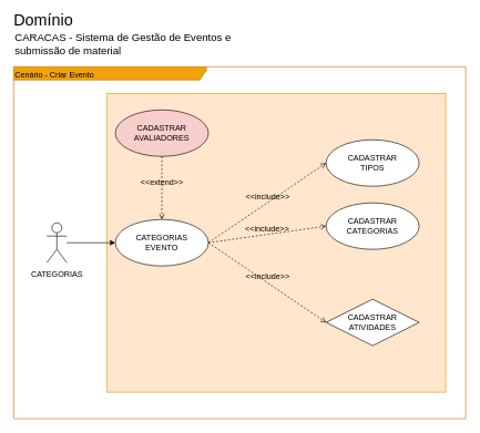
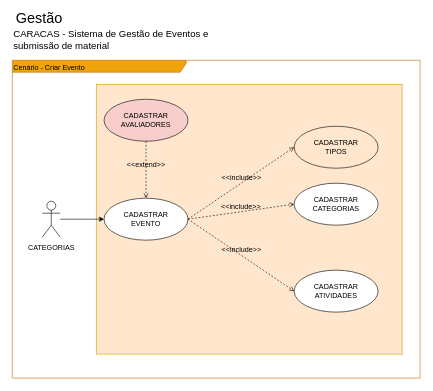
  <mxCell id="0" />
  <mxCell id="1" parent="0" />
  <mxCell id="2" value="&lt;font style=&quot;font-size: 12px&quot;&gt;Cenário - Criar Evento&lt;/font&gt;" style="shape=umlFrame;whiteSpace=wrap;html=1;fontSize=16;align=left;width=290;height=20;fillColor=#f0a30a;strokeColor=#BD7000;fontColor=#000000;" vertex="1" parent="1"><mxGeometry x="20" y="100" width="680" height="530" as="geometry" /></mxCell>
  <mxCell id="3" value="" style="rounded=0;whiteSpace=wrap;html=1;fontSize=12;align=left;fillColor=#ffe6cc;strokeColor=#d79b00;" vertex="1" parent="1"><mxGeometry x="160" y="140" width="510" height="450" as="geometry" /></mxCell>
- <mxCell id="4" value="Domínio" style="text;html=1;strokeColor=none;fillColor=none;align=center;verticalAlign=middle;whiteSpace=wrap;rounded=0;fontSize=24;fontColor=#000000;" vertex="1" parent="1"><mxGeometry x="20" y="20" width="90" height="20" as="geometry" /></mxCell>
+ <mxCell id="4" value="Gestão" style="text;html=1;strokeColor=none;fillColor=none;align=center;verticalAlign=middle;whiteSpace=wrap;rounded=0;fontSize=24;fontColor=#000000;" vertex="1" parent="1"><mxGeometry x="20" y="20" width="90" height="20" as="geometry" /></mxCell>
  <mxCell id="5" value="CARACAS - Sistema de Gestão de Eventos e submissão de material" style="text;html=1;strokeColor=none;fillColor=none;align=left;verticalAlign=middle;whiteSpace=wrap;rounded=0;fontSize=16;fontColor=#000000;" vertex="1" parent="1"><mxGeometry x="20" y="40" width="360" height="50" as="geometry" /></mxCell>
  <mxCell id="6" style="edgeStyle=orthogonalEdgeStyle;rounded=0;orthogonalLoop=1;jettySize=auto;html=1;entryX=0;entryY=0.5;entryDx=0;entryDy=0;fontSize=12;strokeColor=#000000;" edge="1" parent="1" source="7" target="8"><mxGeometry relative="1" as="geometry" /></mxCell>
  <mxCell id="7" value="&lt;font style=&quot;font-size: 12px&quot; color=&quot;#000000&quot;&gt;CATEGORIAS&lt;/font&gt;" style="shape=umlActor;verticalLabelPosition=bottom;verticalAlign=top;html=1;fontSize=16;strokeColor=#000000;fillColor=none;" vertex="1" parent="1"><mxGeometry x="70" y="335" width="30" height="60" as="geometry" /></mxCell>
- <mxCell id="8" value="&lt;font color=&quot;#000000&quot;&gt;CATEGORIAS &lt;br&gt;EVENTO&lt;/font&gt;" style="ellipse;whiteSpace=wrap;html=1;fontSize=12;align=center;strokeWidth=1;strokeColor=#000000;fillColor=#FFFFFF;" vertex="1" parent="1"><mxGeometry x="173" y="330" width="140" height="70" as="geometry" /></mxCell>
- <mxCell id="9" value="&lt;font color=&quot;#000000&quot;&gt;CADASTRAR &lt;br&gt;TIPOS&lt;/font&gt;" style="ellipse;whiteSpace=wrap;html=1;fontSize=12;align=center;strokeColor=#000000;fillColor=#FFFFFF;" vertex="1" parent="1"><mxGeometry x="490" y="210" width="140" height="70" as="geometry" /></mxCell>
+ <mxCell id="8" value="&lt;font color=&quot;#000000&quot;&gt;CADASTRAR &lt;br&gt;EVENTO&lt;/font&gt;" style="ellipse;whiteSpace=wrap;html=1;fontSize=12;align=center;strokeWidth=1;strokeColor=#000000;fillColor=#FFFFFF;" vertex="1" parent="1"><mxGeometry x="173" y="330" width="140" height="70" as="geometry" /></mxCell>
+ <mxCell id="9" value="&lt;font color=&quot;#000000&quot;&gt;CADASTRAR &lt;br&gt;TIPOS&lt;/font&gt;" style="ellipse;whiteSpace=wrap;html=1;fontSize=12;align=center;strokeColor=#000000;fillColor=#ffe6cc;" vertex="1" parent="1"><mxGeometry x="490" y="210" width="140" height="70" as="geometry" /></mxCell>
  <mxCell id="10" value="&lt;font color=&quot;#000000&quot;&gt;CADASTRAR &lt;br&gt;CATEGORIAS&lt;/font&gt;" style="ellipse;whiteSpace=wrap;html=1;fontSize=12;align=center;strokeColor=#000000;fillColor=#FFFFFF;" vertex="1" parent="1"><mxGeometry x="490" y="305" width="140" height="70" as="geometry" /></mxCell>
- <mxCell id="11" value="&lt;font color=&quot;#000000&quot;&gt;CADASTRAR &lt;br&gt;ATIVIDADES&lt;/font&gt;" style="rhombus;whiteSpace=wrap;html=1;fontSize=12;align=center;strokeColor=#000000;fillColor=#FFFFFF;" vertex="1" parent="1"><mxGeometry x="490" y="450" width="140" height="70" as="geometry" /></mxCell>
+ <mxCell id="11" value="&lt;font color=&quot;#000000&quot;&gt;CADASTRAR &lt;br&gt;ATIVIDADES&lt;/font&gt;" style="ellipse;whiteSpace=wrap;html=1;fontSize=12;align=center;strokeColor=#000000;fillColor=#FFFFFF;" vertex="1" parent="1"><mxGeometry x="490" y="450" width="140" height="70" as="geometry" /></mxCell>
  <mxCell id="12" value="&lt;font color=&quot;#000000&quot;&gt;&amp;lt;&amp;lt;include&amp;gt;&amp;gt;&lt;/font&gt;" style="html=1;verticalAlign=bottom;labelBackgroundColor=none;endArrow=open;endFill=0;dashed=1;fontSize=12;exitX=1;exitY=0.5;exitDx=0;exitDy=0;entryX=0;entryY=0.5;entryDx=0;entryDy=0;strokeColor=#000000;" edge="1" parent="1" source="8" target="9"><mxGeometry width="160" relative="1" as="geometry"><mxPoint x="290" y="380" as="sourcePoint" /><mxPoint x="450" y="380" as="targetPoint" /></mxGeometry></mxCell>
  <mxCell id="13" value="&lt;font color=&quot;#000000&quot;&gt;&amp;lt;&amp;lt;include&amp;gt;&amp;gt;&lt;/font&gt;" style="html=1;verticalAlign=bottom;labelBackgroundColor=none;endArrow=open;endFill=0;dashed=1;fontSize=12;exitX=1;exitY=0.5;exitDx=0;exitDy=0;entryX=0;entryY=0.5;entryDx=0;entryDy=0;strokeColor=#000000;" edge="1" parent="1" source="8" target="10"><mxGeometry width="160" relative="1" as="geometry"><mxPoint x="290" y="380" as="sourcePoint" /><mxPoint x="450" y="380" as="targetPoint" /></mxGeometry></mxCell>
  <mxCell id="14" value="&lt;font color=&quot;#000000&quot;&gt;&amp;lt;&amp;lt;include&amp;gt;&amp;gt;&lt;/font&gt;" style="html=1;verticalAlign=bottom;labelBackgroundColor=none;endArrow=open;endFill=0;dashed=1;fontSize=12;exitX=1;exitY=0.5;exitDx=0;exitDy=0;entryX=0;entryY=0.5;entryDx=0;entryDy=0;strokeColor=#000000;" edge="1" parent="1" source="8" target="11"><mxGeometry width="160" relative="1" as="geometry"><mxPoint x="290" y="380" as="sourcePoint" /><mxPoint x="450" y="380" as="targetPoint" /></mxGeometry></mxCell>
  <mxCell id="15" value="&lt;font color=&quot;#000000&quot;&gt;CADASTRAR &lt;br&gt;AVALIADORES&lt;br&gt;&lt;/font&gt;" style="ellipse;whiteSpace=wrap;html=1;fontSize=12;align=center;strokeWidth=1;strokeColor=#000000;fillColor=#f8cecc;" vertex="1" parent="1"><mxGeometry x="173" y="165" width="140" height="70" as="geometry" /></mxCell>
  <mxCell id="16" value="&lt;font color=&quot;#000000&quot;&gt;&amp;lt;&amp;lt;extend&amp;gt;&amp;gt;&lt;/font&gt;" style="html=1;verticalAlign=bottom;labelBackgroundColor=none;endArrow=open;endFill=0;dashed=1;fontSize=12;strokeColor=#000000;exitX=0.5;exitY=1;exitDx=0;exitDy=0;entryX=0.5;entryY=0;entryDx=0;entryDy=0;" edge="1" parent="1" source="15" target="8"><mxGeometry width="160" relative="1" as="geometry"><mxPoint x="290" y="380" as="sourcePoint" /><mxPoint x="450" y="380" as="targetPoint" /></mxGeometry></mxCell>
